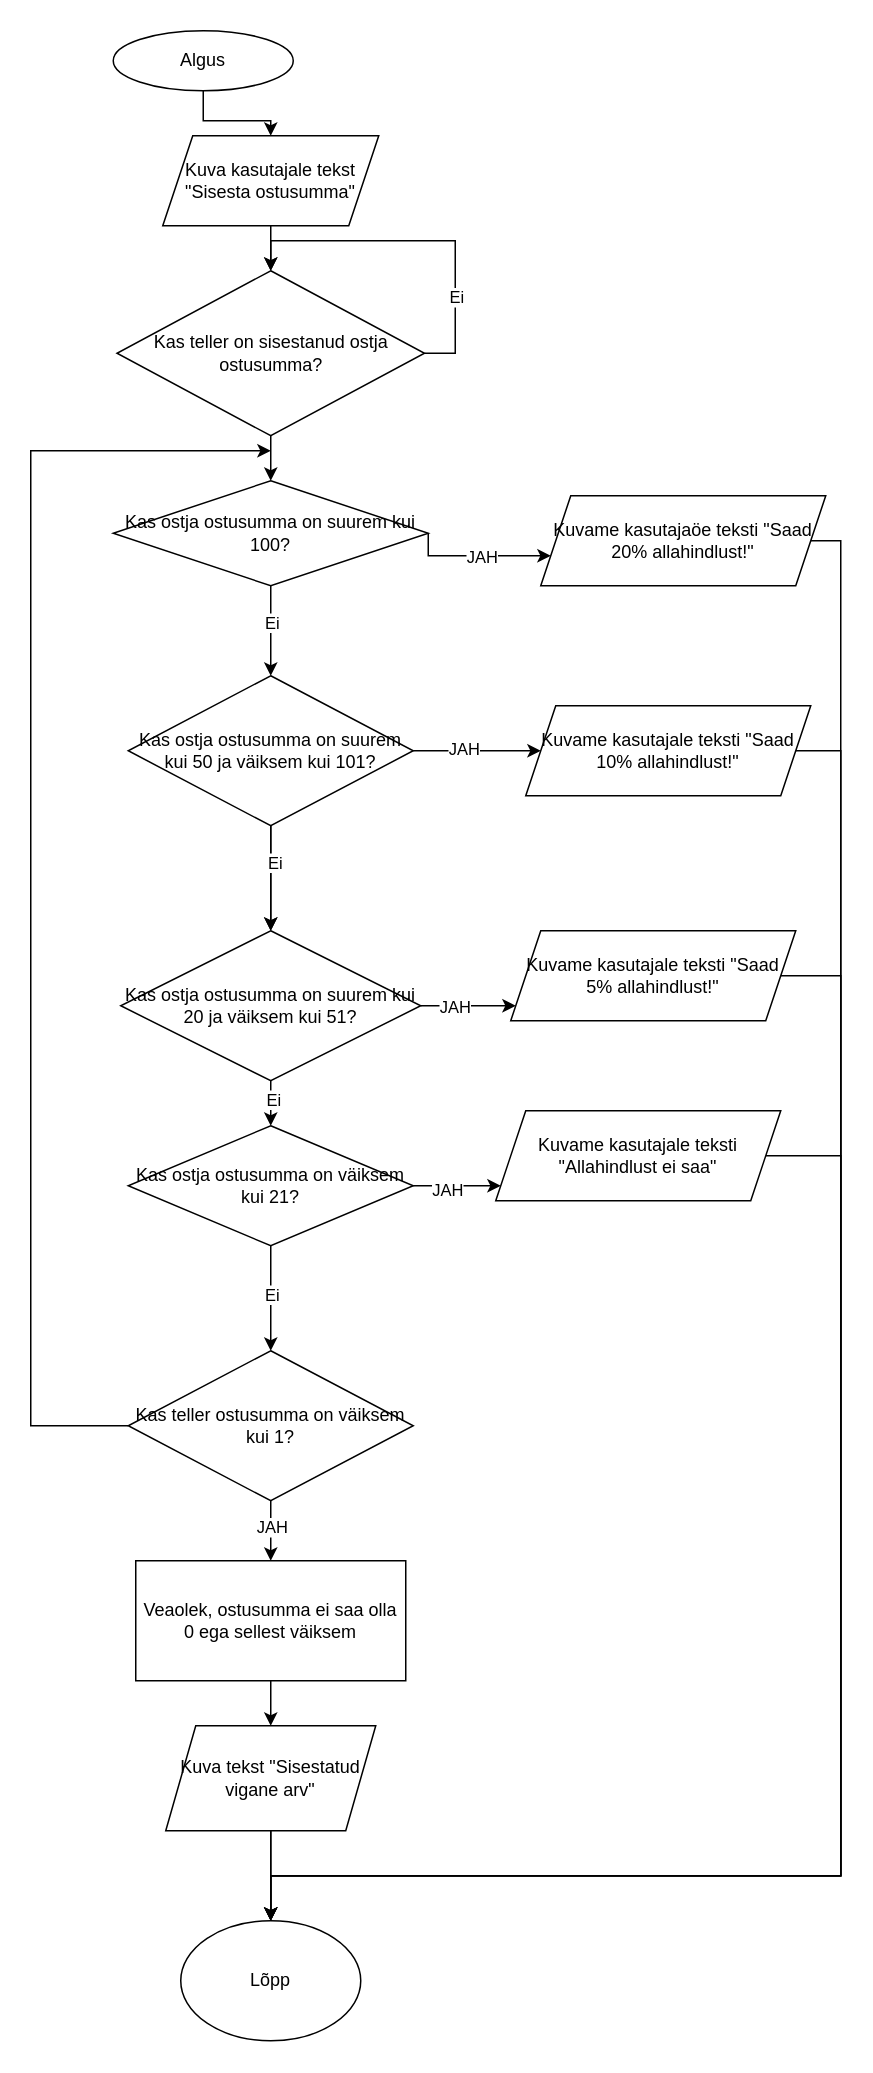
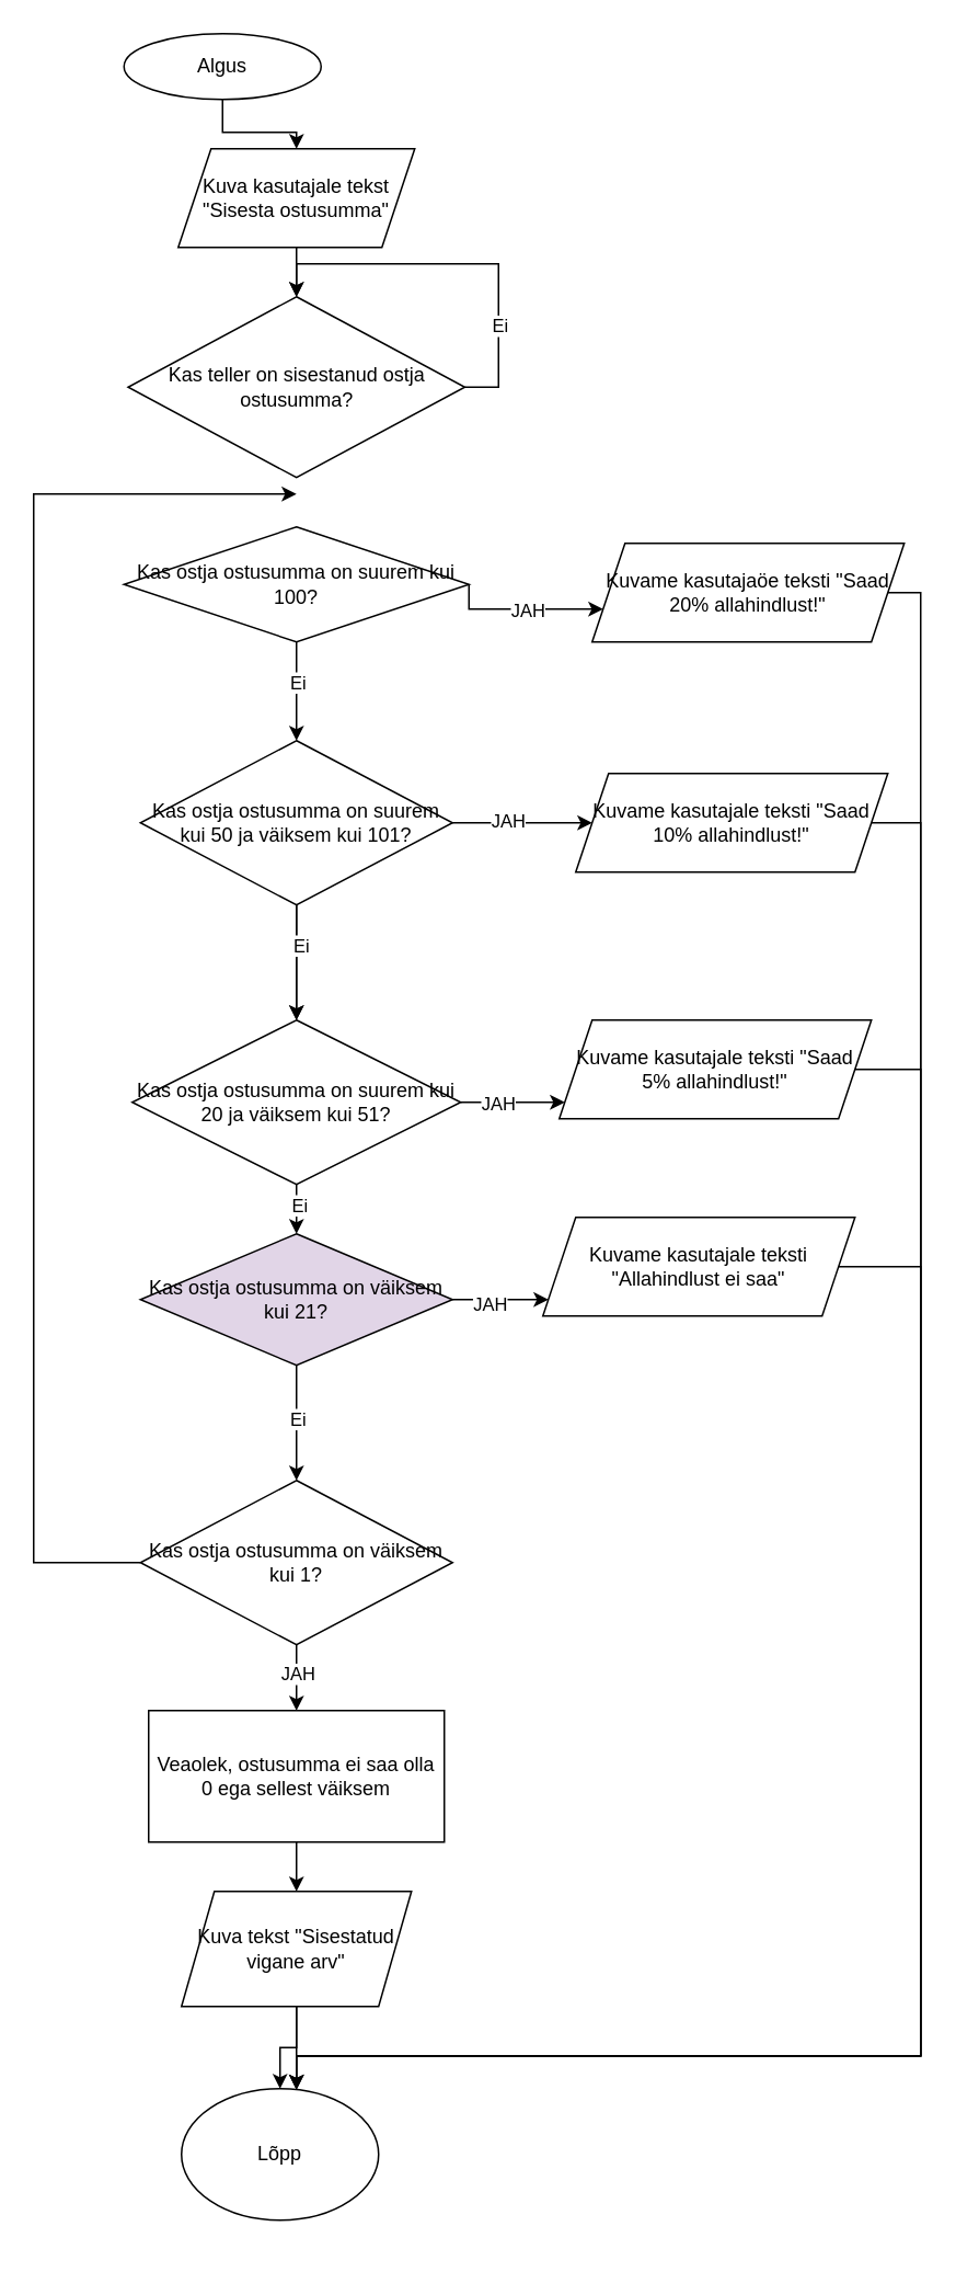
  <mxCell id="0" />
  <mxCell id="1" parent="0" />
  <mxCell id="2" style="edgeStyle=orthogonalEdgeStyle;rounded=0;orthogonalLoop=1;jettySize=auto;html=1;exitX=0.5;exitY=1;exitDx=0;exitDy=0;" edge="1" parent="1" source="3" target="46"><mxGeometry relative="1" as="geometry" /></mxCell>
  <mxCell id="3" value="Algus" style="ellipse;whiteSpace=wrap;html=1;" vertex="1" parent="1"><mxGeometry x="75" y="20" width="120" height="40" as="geometry" /></mxCell>
  <mxCell id="4" style="edgeStyle=orthogonalEdgeStyle;rounded=0;orthogonalLoop=1;jettySize=auto;html=1;exitX=1;exitY=0.5;exitDx=0;exitDy=0;entryX=0.5;entryY=0;entryDx=0;entryDy=0;" edge="1" parent="1" source="7" target="7"><mxGeometry relative="1" as="geometry"><mxPoint x="180" y="160" as="targetPoint" /><Array as="points"><mxPoint x="303" y="235" /><mxPoint x="303" y="160" /><mxPoint x="180" y="160" /></Array></mxGeometry></mxCell>
  <mxCell id="5" value="Ei" style="edgeLabel;html=1;align=center;verticalAlign=middle;resizable=0;points=[];" vertex="1" connectable="0" parent="4"><mxGeometry x="-0.513" y="1" relative="1" as="geometry"><mxPoint x="1" as="offset" /></mxGeometry></mxCell>
- <mxCell id="6" style="edgeStyle=orthogonalEdgeStyle;rounded=0;orthogonalLoop=1;jettySize=auto;html=1;exitX=0.5;exitY=1;exitDx=0;exitDy=0;" edge="1" parent="1" source="7" target="12"><mxGeometry relative="1" as="geometry" /></mxCell>
  <mxCell id="7" value="Kas teller on sisestanud ostja ostusumma?" style="rhombus;whiteSpace=wrap;html=1;" vertex="1" parent="1"><mxGeometry x="77.5" y="180" width="205" height="110" as="geometry" /></mxCell>
  <mxCell id="8" style="edgeStyle=orthogonalEdgeStyle;rounded=0;orthogonalLoop=1;jettySize=auto;html=1;exitX=0.5;exitY=1;exitDx=0;exitDy=0;" edge="1" parent="1" source="12" target="18"><mxGeometry relative="1" as="geometry" /></mxCell>
  <mxCell id="9" value="Ei" style="edgeLabel;html=1;align=center;verticalAlign=middle;resizable=0;points=[];" vertex="1" connectable="0" parent="8"><mxGeometry x="-0.2" relative="1" as="geometry"><mxPoint as="offset" /></mxGeometry></mxCell>
  <mxCell id="10" style="edgeStyle=orthogonalEdgeStyle;rounded=0;orthogonalLoop=1;jettySize=auto;html=1;exitX=1;exitY=0.5;exitDx=0;exitDy=0;" edge="1" parent="1" source="12" target="30"><mxGeometry relative="1" as="geometry"><Array as="points"><mxPoint x="350" y="370" /><mxPoint x="350" y="370" /></Array></mxGeometry></mxCell>
  <mxCell id="11" value="JAH" style="edgeLabel;html=1;align=center;verticalAlign=middle;resizable=0;points=[];" vertex="1" connectable="0" parent="10"><mxGeometry x="0.04" relative="1" as="geometry"><mxPoint as="offset" /></mxGeometry></mxCell>
  <mxCell id="12" value="Kas ostja ostusumma on suurem kui 100?" style="rhombus;whiteSpace=wrap;html=1;" vertex="1" parent="1"><mxGeometry x="75" y="320" width="210" height="70" as="geometry" /></mxCell>
  <mxCell id="13" style="edgeStyle=orthogonalEdgeStyle;rounded=0;orthogonalLoop=1;jettySize=auto;html=1;exitX=0.5;exitY=1;exitDx=0;exitDy=0;" edge="1" parent="1" source="18" target="23"><mxGeometry relative="1" as="geometry" /></mxCell>
  <mxCell id="14" value="" style="edgeStyle=orthogonalEdgeStyle;rounded=0;orthogonalLoop=1;jettySize=auto;html=1;" edge="1" parent="1" source="18" target="23"><mxGeometry relative="1" as="geometry" /></mxCell>
  <mxCell id="15" value="Ei" style="edgeLabel;html=1;align=center;verticalAlign=middle;resizable=0;points=[];" vertex="1" connectable="0" parent="14"><mxGeometry x="-0.32" y="2" relative="1" as="geometry"><mxPoint as="offset" /></mxGeometry></mxCell>
  <mxCell id="16" style="edgeStyle=orthogonalEdgeStyle;rounded=0;orthogonalLoop=1;jettySize=auto;html=1;exitX=1;exitY=0.5;exitDx=0;exitDy=0;" edge="1" parent="1" source="18" target="32"><mxGeometry relative="1" as="geometry" /></mxCell>
  <mxCell id="17" value="JAH" style="edgeLabel;html=1;align=center;verticalAlign=middle;resizable=0;points=[];" vertex="1" connectable="0" parent="16"><mxGeometry x="-0.224" y="2" relative="1" as="geometry"><mxPoint as="offset" /></mxGeometry></mxCell>
  <mxCell id="18" value="Kas ostja ostusumma on suurem kui 50 ja väiksem kui 101?" style="rhombus;whiteSpace=wrap;html=1;" vertex="1" parent="1"><mxGeometry x="85" y="450" width="190" height="100" as="geometry" /></mxCell>
  <mxCell id="19" style="edgeStyle=orthogonalEdgeStyle;rounded=0;orthogonalLoop=1;jettySize=auto;html=1;exitX=0.5;exitY=1;exitDx=0;exitDy=0;" edge="1" parent="1" source="23" target="28"><mxGeometry relative="1" as="geometry" /></mxCell>
  <mxCell id="20" value="Ei" style="edgeLabel;html=1;align=center;verticalAlign=middle;resizable=0;points=[];" vertex="1" connectable="0" parent="19"><mxGeometry x="0.28" y="1" relative="1" as="geometry"><mxPoint as="offset" /></mxGeometry></mxCell>
  <mxCell id="21" style="edgeStyle=orthogonalEdgeStyle;rounded=0;orthogonalLoop=1;jettySize=auto;html=1;exitX=1;exitY=0.5;exitDx=0;exitDy=0;" edge="1" parent="1" source="23" target="34"><mxGeometry relative="1" as="geometry"><Array as="points"><mxPoint x="330" y="670" /><mxPoint x="330" y="670" /></Array></mxGeometry></mxCell>
  <mxCell id="22" value="JAH" style="edgeLabel;html=1;align=center;verticalAlign=middle;resizable=0;points=[];" vertex="1" connectable="0" parent="21"><mxGeometry x="-0.314" relative="1" as="geometry"><mxPoint as="offset" /></mxGeometry></mxCell>
  <mxCell id="23" value="Kas ostja ostusumma on suurem kui 20 ja väiksem kui 51?" style="rhombus;whiteSpace=wrap;html=1;" vertex="1" parent="1"><mxGeometry x="80" y="620" width="200" height="100" as="geometry" /></mxCell>
  <mxCell id="24" style="edgeStyle=orthogonalEdgeStyle;rounded=0;orthogonalLoop=1;jettySize=auto;html=1;exitX=1;exitY=0.5;exitDx=0;exitDy=0;" edge="1" parent="1" source="28" target="36"><mxGeometry relative="1" as="geometry"><Array as="points"><mxPoint x="320" y="790" /><mxPoint x="320" y="790" /></Array></mxGeometry></mxCell>
  <mxCell id="25" value="JAH" style="edgeLabel;html=1;align=center;verticalAlign=middle;resizable=0;points=[];" vertex="1" connectable="0" parent="24"><mxGeometry x="-0.262" y="-2" relative="1" as="geometry"><mxPoint as="offset" /></mxGeometry></mxCell>
  <mxCell id="26" style="edgeStyle=orthogonalEdgeStyle;rounded=0;orthogonalLoop=1;jettySize=auto;html=1;exitX=0.5;exitY=1;exitDx=0;exitDy=0;" edge="1" parent="1" source="28" target="39"><mxGeometry relative="1" as="geometry" /></mxCell>
  <mxCell id="27" value="Ei" style="edgeLabel;html=1;align=center;verticalAlign=middle;resizable=0;points=[];" vertex="1" connectable="0" parent="26"><mxGeometry x="-0.08" relative="1" as="geometry"><mxPoint as="offset" /></mxGeometry></mxCell>
- <mxCell id="28" value="Kas ostja ostusumma on väiksem kui 21?" style="rhombus;whiteSpace=wrap;html=1;" vertex="1" parent="1"><mxGeometry x="85" y="750" width="190" height="80" as="geometry" /></mxCell>
+ <mxCell id="28" value="Kas ostja ostusumma on väiksem kui 21?" style="rhombus;whiteSpace=wrap;html=1;fillColor=#e1d5e7;" vertex="1" parent="1"><mxGeometry x="85" y="750" width="190" height="80" as="geometry" /></mxCell>
  <mxCell id="29" style="edgeStyle=orthogonalEdgeStyle;rounded=0;orthogonalLoop=1;jettySize=auto;html=1;exitX=1;exitY=0.5;exitDx=0;exitDy=0;" edge="1" parent="1" source="30" target="44"><mxGeometry relative="1" as="geometry"><Array as="points"><mxPoint x="560" y="360" /><mxPoint x="560" y="1250" /><mxPoint x="180" y="1250" /></Array></mxGeometry></mxCell>
  <mxCell id="30" value="Kuvame kasutajaöe teksti &quot;Saad 20% allahindlust!&quot;" style="shape=parallelogram;perimeter=parallelogramPerimeter;whiteSpace=wrap;html=1;fixedSize=1;" vertex="1" parent="1"><mxGeometry x="360" y="330" width="190" height="60" as="geometry" /></mxCell>
  <mxCell id="31" style="edgeStyle=orthogonalEdgeStyle;rounded=0;orthogonalLoop=1;jettySize=auto;html=1;exitX=1;exitY=0.5;exitDx=0;exitDy=0;" edge="1" parent="1" source="32" target="44"><mxGeometry relative="1" as="geometry"><Array as="points"><mxPoint x="560" y="500" /><mxPoint x="560" y="1250" /><mxPoint x="180" y="1250" /></Array></mxGeometry></mxCell>
  <mxCell id="32" value="Kuvame kasutajale teksti &quot;Saad 10% allahindlust!&quot;" style="shape=parallelogram;perimeter=parallelogramPerimeter;whiteSpace=wrap;html=1;fixedSize=1;" vertex="1" parent="1"><mxGeometry x="350" y="470" width="190" height="60" as="geometry" /></mxCell>
  <mxCell id="33" style="edgeStyle=orthogonalEdgeStyle;rounded=0;orthogonalLoop=1;jettySize=auto;html=1;exitX=1;exitY=0.5;exitDx=0;exitDy=0;" edge="1" parent="1" source="34" target="44"><mxGeometry relative="1" as="geometry"><Array as="points"><mxPoint x="560" y="650" /><mxPoint x="560" y="1250" /><mxPoint x="180" y="1250" /></Array></mxGeometry></mxCell>
  <mxCell id="34" value="Kuvame kasutajale teksti &quot;Saad 5% allahindlust!&quot;" style="shape=parallelogram;perimeter=parallelogramPerimeter;whiteSpace=wrap;html=1;fixedSize=1;" vertex="1" parent="1"><mxGeometry x="340" y="620" width="190" height="60" as="geometry" /></mxCell>
  <mxCell id="35" style="edgeStyle=orthogonalEdgeStyle;rounded=0;orthogonalLoop=1;jettySize=auto;html=1;exitX=1;exitY=0.5;exitDx=0;exitDy=0;entryX=0.5;entryY=0;entryDx=0;entryDy=0;" edge="1" parent="1" source="36"><mxGeometry relative="1" as="geometry"><mxPoint x="510" y="710" as="sourcePoint" /><mxPoint x="180" y="1170" as="targetPoint" /><Array as="points"><mxPoint x="560" y="770" /><mxPoint x="560" y="1250" /><mxPoint x="180" y="1250" /></Array></mxGeometry></mxCell>
  <mxCell id="36" value="Kuvame kasutajale teksti &quot;Allahindlust ei saa&quot;" style="shape=parallelogram;perimeter=parallelogramPerimeter;whiteSpace=wrap;html=1;fixedSize=1;" vertex="1" parent="1"><mxGeometry x="330" y="740" width="190" height="60" as="geometry" /></mxCell>
  <mxCell id="37" style="edgeStyle=orthogonalEdgeStyle;rounded=0;orthogonalLoop=1;jettySize=auto;html=1;exitX=0.5;exitY=1;exitDx=0;exitDy=0;" edge="1" parent="1" source="39" target="41"><mxGeometry relative="1" as="geometry" /></mxCell>
  <mxCell id="38" value="JAH" style="edgeLabel;html=1;align=center;verticalAlign=middle;resizable=0;points=[];" vertex="1" connectable="0" parent="37"><mxGeometry x="-0.15" relative="1" as="geometry"><mxPoint as="offset" /></mxGeometry></mxCell>
- <mxCell id="39" value="Kas teller ostusumma on väiksem kui 1?" style="rhombus;whiteSpace=wrap;html=1;" vertex="1" parent="1"><mxGeometry x="85" y="900" width="190" height="100" as="geometry" /></mxCell>
+ <mxCell id="39" value="Kas ostja ostusumma on väiksem kui 1?" style="rhombus;whiteSpace=wrap;html=1;" vertex="1" parent="1"><mxGeometry x="85" y="900" width="190" height="100" as="geometry" /></mxCell>
  <mxCell id="40" style="edgeStyle=orthogonalEdgeStyle;rounded=0;orthogonalLoop=1;jettySize=auto;html=1;exitX=0.5;exitY=1;exitDx=0;exitDy=0;" edge="1" parent="1" source="41" target="43"><mxGeometry relative="1" as="geometry" /></mxCell>
  <mxCell id="41" value="Veaolek, ostusumma ei saa olla 0 ega sellest väiksem" style="rounded=0;whiteSpace=wrap;html=1;" vertex="1" parent="1"><mxGeometry x="90" y="1040" width="180" height="80" as="geometry" /></mxCell>
  <mxCell id="42" style="edgeStyle=orthogonalEdgeStyle;rounded=0;orthogonalLoop=1;jettySize=auto;html=1;exitX=0.5;exitY=1;exitDx=0;exitDy=0;" edge="1" parent="1" source="43" target="44"><mxGeometry relative="1" as="geometry" /></mxCell>
  <mxCell id="43" value="Kuva tekst &quot;Sisestatud vigane arv&quot;" style="shape=parallelogram;perimeter=parallelogramPerimeter;whiteSpace=wrap;html=1;fixedSize=1;" vertex="1" parent="1"><mxGeometry x="110" y="1150" width="140" height="70" as="geometry" /></mxCell>
- <mxCell id="44" value="Lõpp" style="ellipse;whiteSpace=wrap;html=1;" vertex="1" parent="1"><mxGeometry x="120" y="1280" width="120" height="80" as="geometry" /></mxCell>
+ <mxCell id="44" value="Lõpp" style="ellipse;whiteSpace=wrap;html=1;" vertex="1" parent="1"><mxGeometry x="110" y="1270" width="120" height="80" as="geometry" /></mxCell>
  <mxCell id="45" style="edgeStyle=orthogonalEdgeStyle;rounded=0;orthogonalLoop=1;jettySize=auto;html=1;exitX=0.5;exitY=1;exitDx=0;exitDy=0;" edge="1" parent="1" source="46" target="7"><mxGeometry relative="1" as="geometry" /></mxCell>
  <mxCell id="46" value="Kuva kasutajale tekst &quot;Sisesta ostusumma&quot;" style="shape=parallelogram;perimeter=parallelogramPerimeter;whiteSpace=wrap;html=1;fixedSize=1;" vertex="1" parent="1"><mxGeometry x="108" y="90" width="144" height="60" as="geometry" /></mxCell>
  <mxCell id="47" style="edgeStyle=orthogonalEdgeStyle;rounded=0;orthogonalLoop=1;jettySize=auto;html=1;exitX=0;exitY=0.5;exitDx=0;exitDy=0;" edge="1" parent="1" source="39"><mxGeometry relative="1" as="geometry"><mxPoint x="180" y="300" as="targetPoint" /><Array as="points"><mxPoint x="20" y="950" /><mxPoint x="20" y="300" /></Array></mxGeometry></mxCell>
